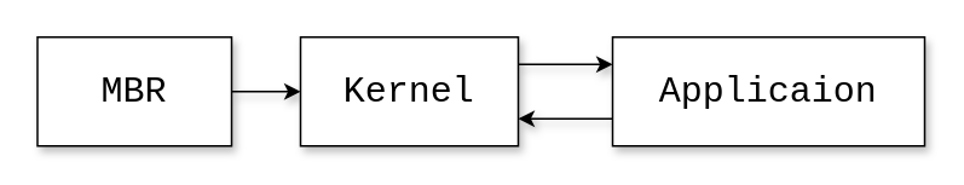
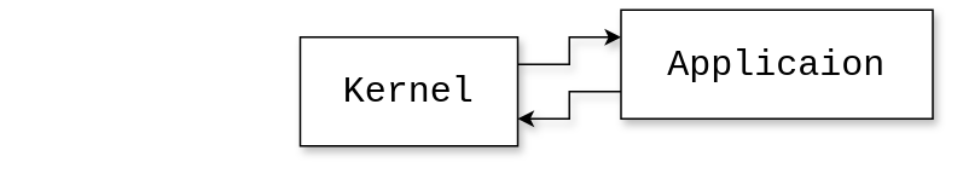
  <mxCell id="0" />
  <mxCell id="1" parent="0" />
- <mxCell id="2" style="edgeStyle=orthogonalEdgeStyle;rounded=0;orthogonalLoop=1;jettySize=auto;html=1;shadow=1;" edge="1" parent="1" source="3" target="5"><mxGeometry relative="1" as="geometry" /></mxCell>
- <mxCell id="3" value="&lt;font face=&quot;Courier New&quot; style=&quot;font-size: 20px&quot;&gt;MBR&lt;/font&gt;" style="rounded=0;whiteSpace=wrap;html=1;shadow=1;" vertex="1" parent="1"><mxGeometry x="20" y="20" width="107" height="60" as="geometry" /></mxCell>
  <mxCell id="4" style="edgeStyle=orthogonalEdgeStyle;rounded=0;orthogonalLoop=1;jettySize=auto;html=1;entryX=0;entryY=0.25;entryDx=0;entryDy=0;exitX=1;exitY=0.25;exitDx=0;exitDy=0;shadow=1;" edge="1" parent="1" source="5" target="7"><mxGeometry relative="1" as="geometry" /></mxCell>
  <mxCell id="5" value="&lt;font face=&quot;Courier New&quot; style=&quot;font-size: 20px&quot;&gt;Kernel&lt;/font&gt;" style="rounded=0;whiteSpace=wrap;html=1;shadow=1;" vertex="1" parent="1"><mxGeometry x="165" y="20" width="120" height="60" as="geometry" /></mxCell>
  <mxCell id="6" style="edgeStyle=orthogonalEdgeStyle;rounded=0;orthogonalLoop=1;jettySize=auto;html=1;entryX=1;entryY=0.75;entryDx=0;entryDy=0;exitX=0;exitY=0.75;exitDx=0;exitDy=0;shadow=1;" edge="1" parent="1" source="7" target="5"><mxGeometry relative="1" as="geometry" /></mxCell>
- <mxCell id="7" value="&lt;font face=&quot;Courier New&quot;&gt;&lt;span style=&quot;font-size: 20px&quot;&gt;Applicaion&lt;/span&gt;&lt;/font&gt;" style="rounded=0;whiteSpace=wrap;html=1;shadow=1;" vertex="1" parent="1"><mxGeometry x="337" y="20" width="172" height="60" as="geometry" /></mxCell>
+ <mxCell id="7" value="&lt;font face=&quot;Courier New&quot;&gt;&lt;span style=&quot;font-size: 20px&quot;&gt;Applicaion&lt;/span&gt;&lt;/font&gt;" style="rounded=0;whiteSpace=wrap;html=1;shadow=1;" vertex="1" parent="1"><mxGeometry x="342" y="5" width="172" height="60" as="geometry" /></mxCell>
